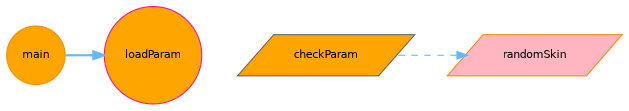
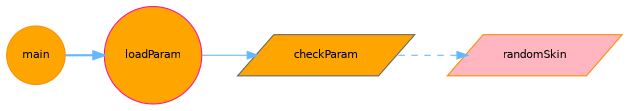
  digraph {
    rankdir=RL
    node [color=darkorange fillcolor=orange fontname=Helvetica fontsize=10 shape=parallelogram style=filled]
    edge [color=steelblue1 dir=back fontname=Helvetica fontsize=10 labelfontname=Helvetica labelfontsize=10]
    n1 [fillcolor=lightpink fontcolor=black height=0.2 label=randomSkin width=0.4]
    n2 [color=gray40 height=0.2 label=checkParam width=0.4]
    n3 [color=deeppink height=0.2 label=loadParam shape=circle width=0.4]
    n4 [height=0.2 label=main shape=circle width=0.4]
    n1 -> n2 [style=dashed]
+   n2 -> n3 [style=solid]
    n3 -> n4 [style=bold]
  }
